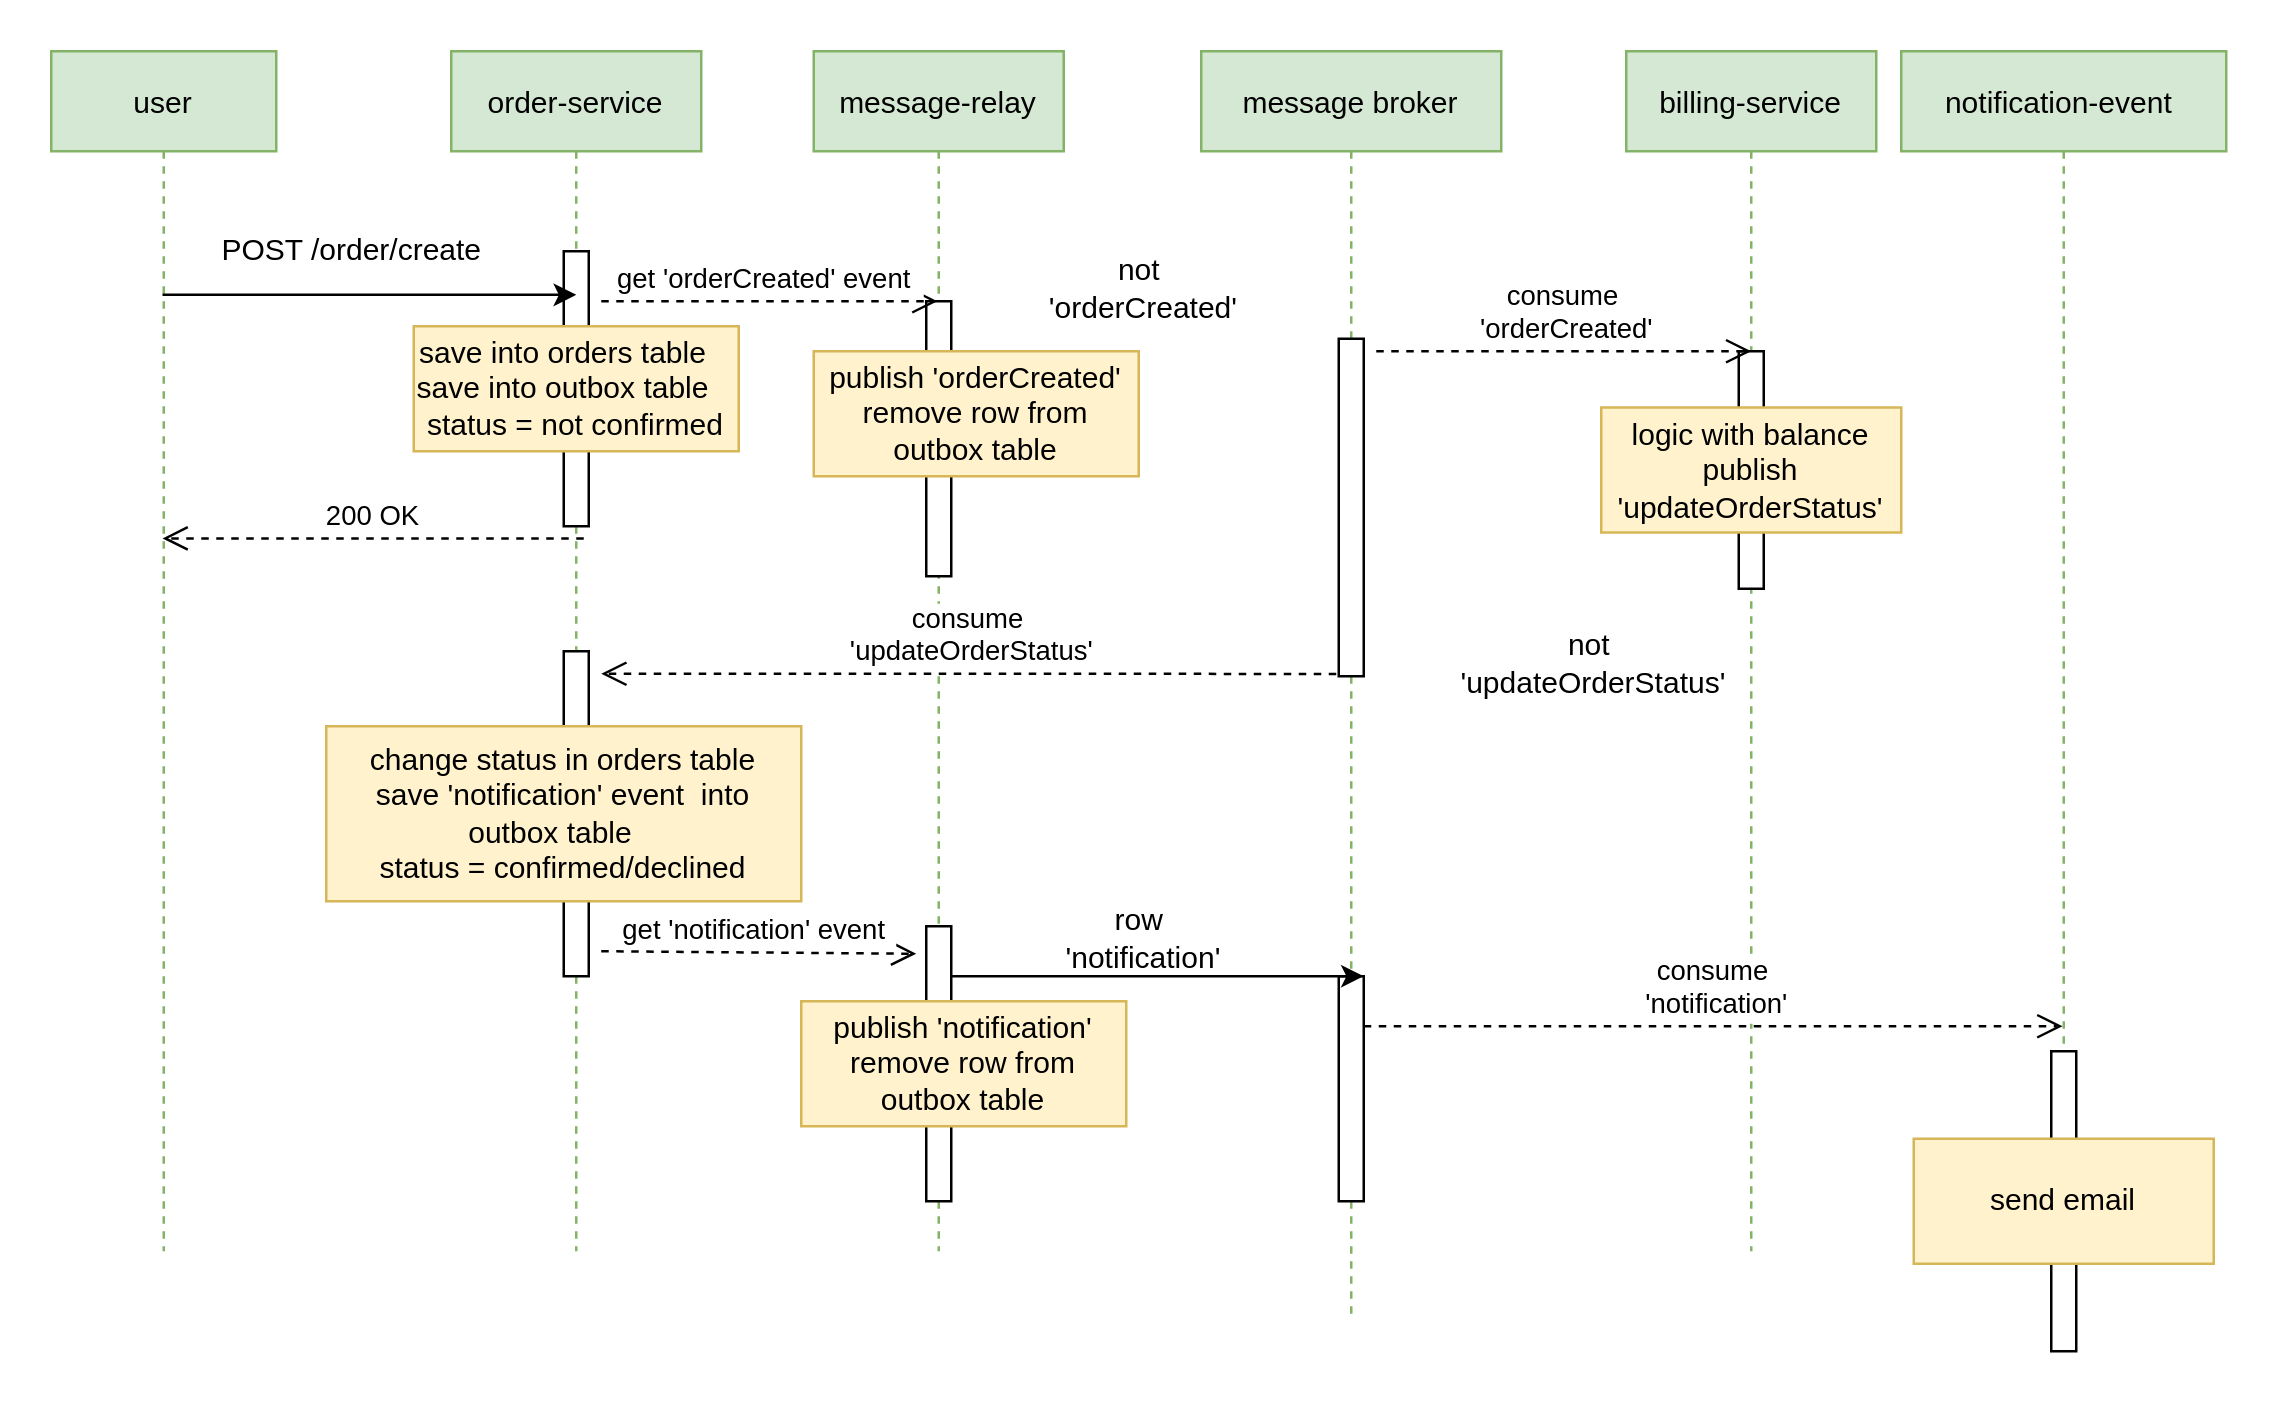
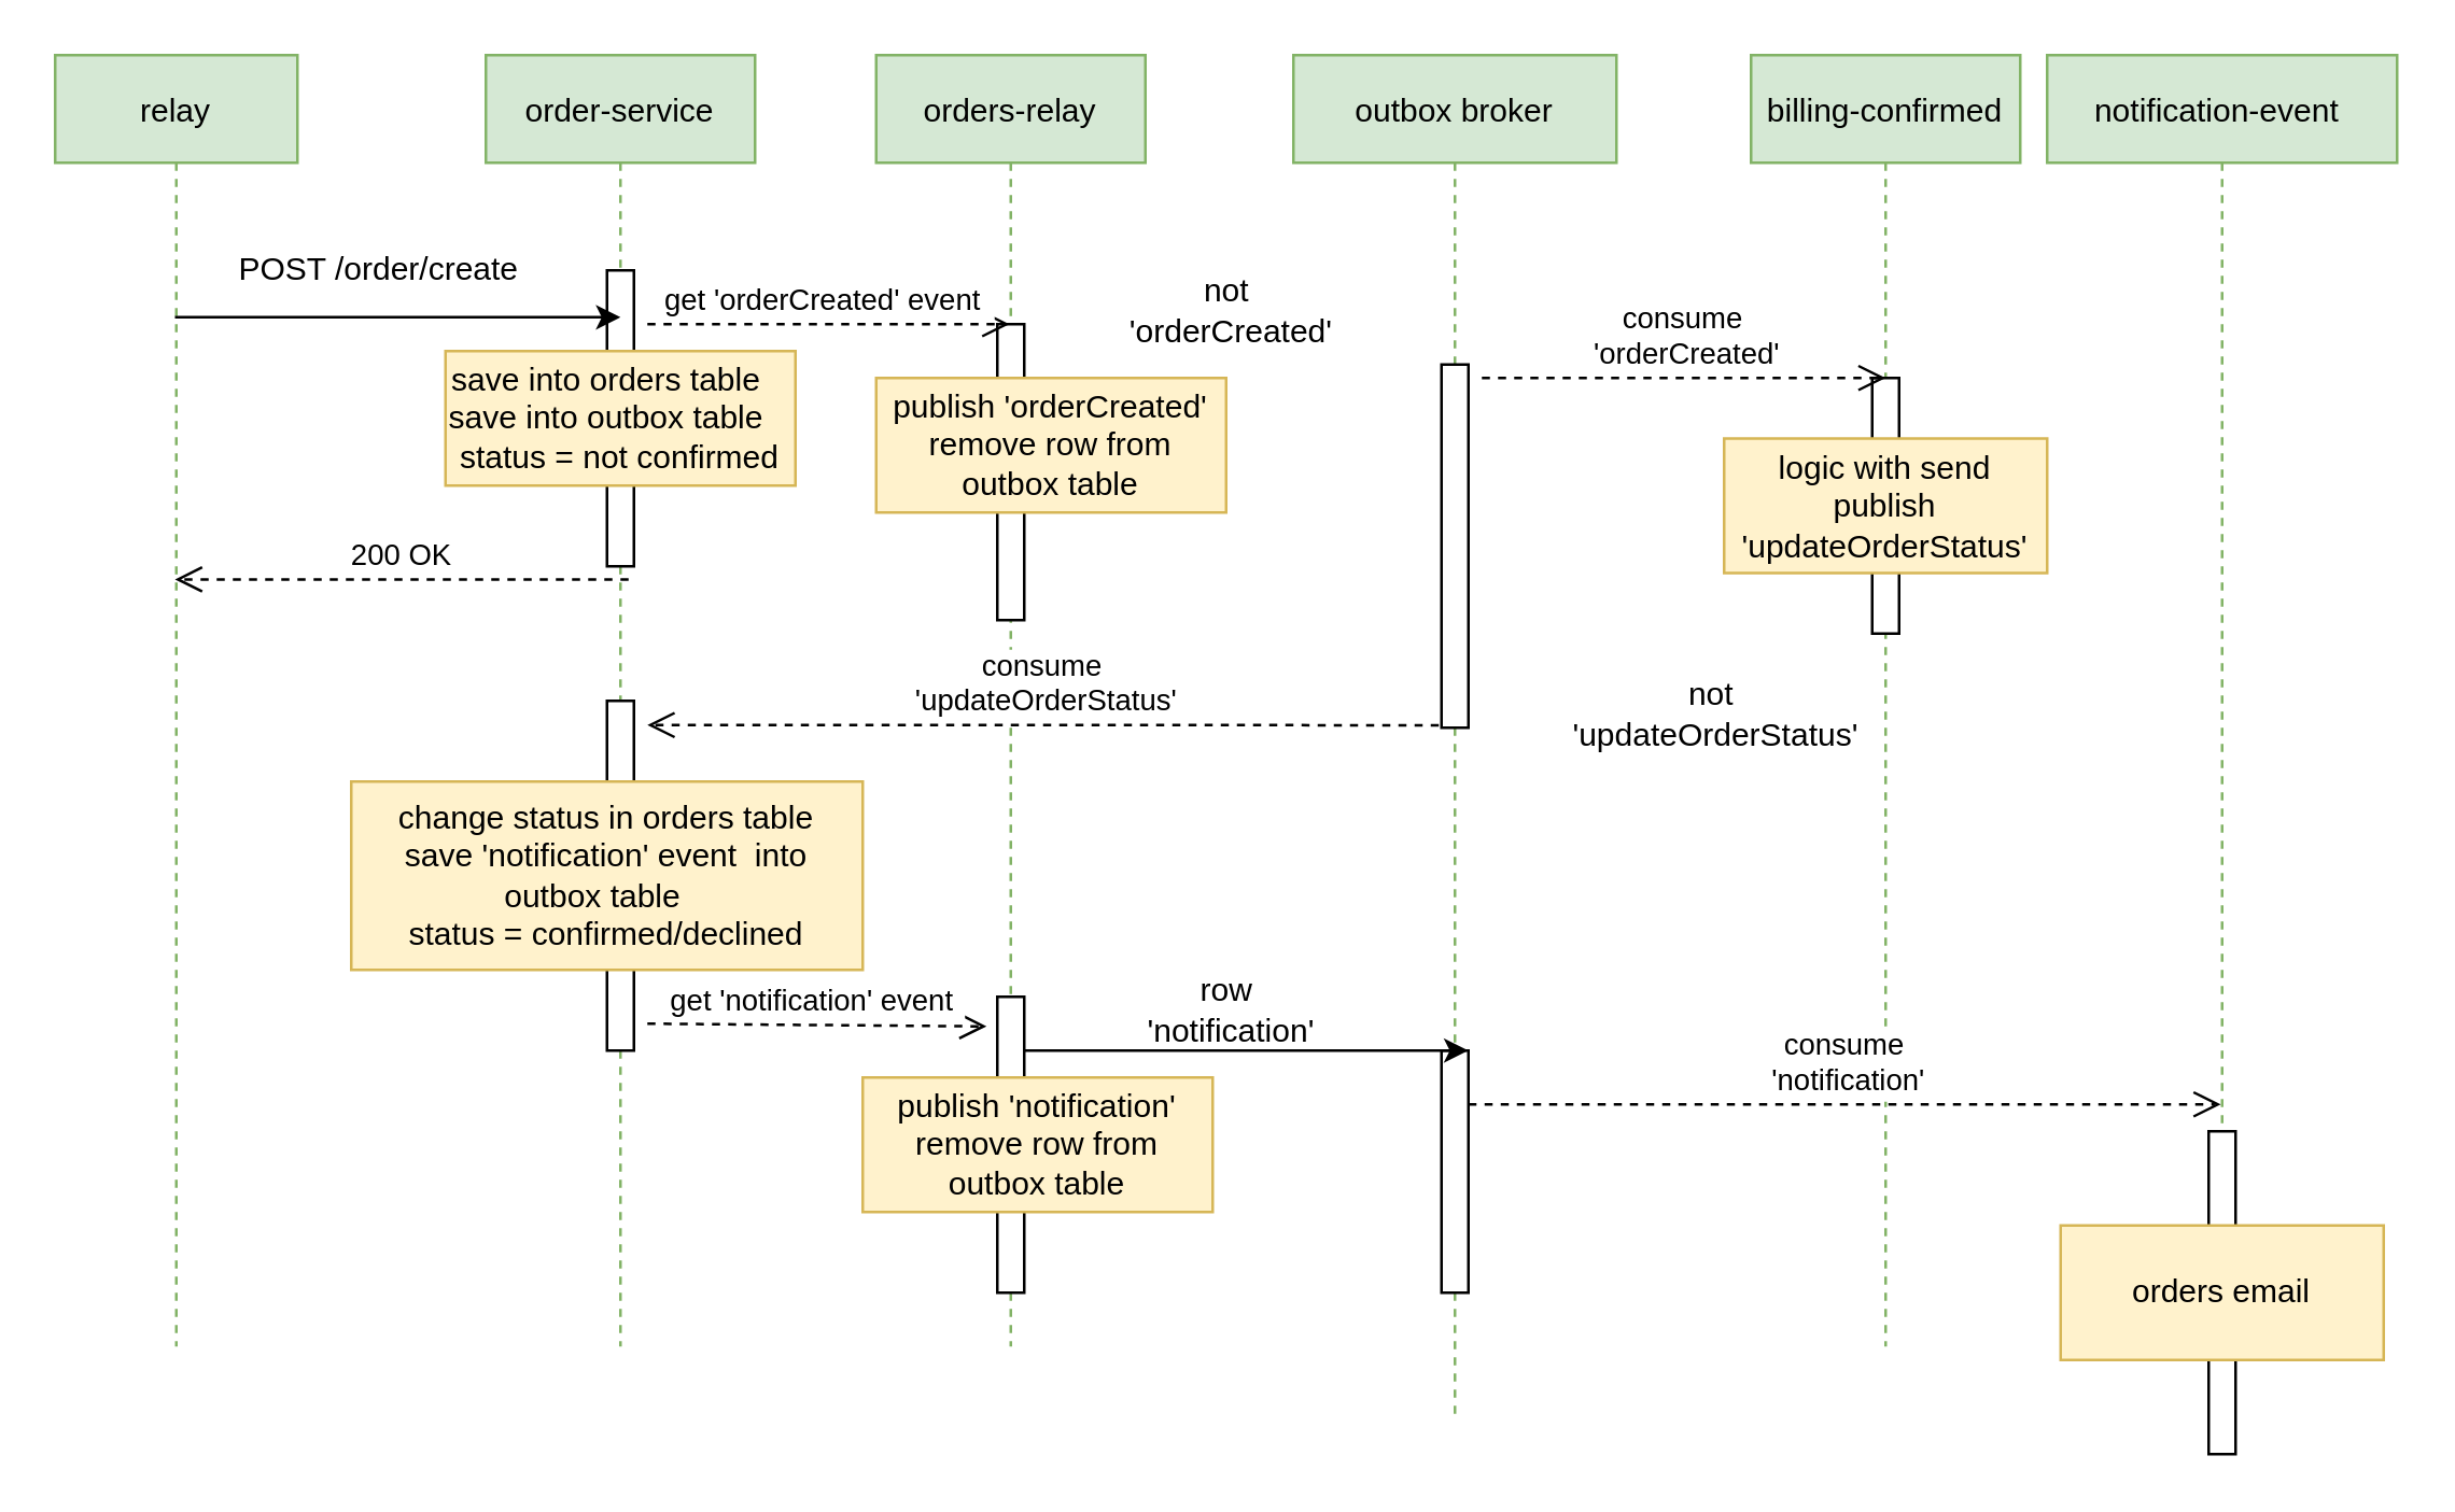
  <mxCell id="0" />
  <mxCell id="1" parent="0" />
- <mxCell id="2" value="billing-service" style="shape=umlLifeline;perimeter=lifelinePerimeter;container=1;collapsible=0;recursiveResize=0;rounded=0;shadow=0;strokeWidth=1;fillColor=#d5e8d4;strokeColor=#82b366;" vertex="1" parent="1"><mxGeometry x="650" y="20" width="100" height="480" as="geometry" /></mxCell>
+ <mxCell id="2" value="billing-confirmed" style="shape=umlLifeline;perimeter=lifelinePerimeter;container=1;collapsible=0;recursiveResize=0;rounded=0;shadow=0;strokeWidth=1;fillColor=#d5e8d4;strokeColor=#82b366;" vertex="1" parent="1"><mxGeometry x="650" y="20" width="100" height="480" as="geometry" /></mxCell>
  <mxCell id="3" value="" style="points=[];perimeter=orthogonalPerimeter;rounded=0;shadow=0;strokeWidth=1;" vertex="1" parent="2"><mxGeometry x="45" y="120" width="10" height="95" as="geometry" /></mxCell>
- <mxCell id="4" value="logic with balance&lt;br&gt;publish 'updateOrderStatus'" style="text;html=1;strokeColor=#d6b656;fillColor=#fff2cc;align=center;verticalAlign=middle;whiteSpace=wrap;rounded=0;" vertex="1" parent="2"><mxGeometry x="-10" y="142.5" width="120" height="50" as="geometry" /></mxCell>
+ <mxCell id="4" value="logic with send&lt;br&gt;publish 'updateOrderStatus'" style="text;html=1;strokeColor=#d6b656;fillColor=#fff2cc;align=center;verticalAlign=middle;whiteSpace=wrap;rounded=0;" vertex="1" parent="2"><mxGeometry x="-10" y="142.5" width="120" height="50" as="geometry" /></mxCell>
  <mxCell id="5" value="notification-event " style="shape=umlLifeline;perimeter=lifelinePerimeter;container=1;collapsible=0;recursiveResize=0;rounded=0;shadow=0;strokeWidth=1;fillColor=#d5e8d4;strokeColor=#82b366;" vertex="1" parent="1"><mxGeometry x="760" y="20" width="130" height="480" as="geometry" /></mxCell>
  <mxCell id="6" value="order-service " style="shape=umlLifeline;perimeter=lifelinePerimeter;container=1;collapsible=0;recursiveResize=0;rounded=0;shadow=0;strokeWidth=1;fillColor=#d5e8d4;strokeColor=#82b366;" vertex="1" parent="1"><mxGeometry x="180" y="20" width="100" height="480" as="geometry" /></mxCell>
  <mxCell id="7" value="" style="points=[];perimeter=orthogonalPerimeter;rounded=0;shadow=0;strokeWidth=1;" vertex="1" parent="6"><mxGeometry x="45" y="80" width="10" height="110" as="geometry" /></mxCell>
  <mxCell id="8" value="" style="points=[];perimeter=orthogonalPerimeter;rounded=0;shadow=0;strokeWidth=1;" vertex="1" parent="6"><mxGeometry x="45" y="240" width="10" height="130" as="geometry" /></mxCell>
- <mxCell id="9" value="user" style="shape=umlLifeline;perimeter=lifelinePerimeter;container=1;collapsible=0;recursiveResize=0;rounded=0;shadow=0;strokeWidth=1;fillColor=#d5e8d4;strokeColor=#82b366;" vertex="1" parent="1"><mxGeometry x="20" y="20" width="90" height="480" as="geometry" /></mxCell>
+ <mxCell id="9" value="relay" style="shape=umlLifeline;perimeter=lifelinePerimeter;container=1;collapsible=0;recursiveResize=0;rounded=0;shadow=0;strokeWidth=1;fillColor=#d5e8d4;strokeColor=#82b366;" vertex="1" parent="1"><mxGeometry x="20" y="20" width="90" height="480" as="geometry" /></mxCell>
  <mxCell id="10" value="POST /order/create" style="text;html=1;align=center;verticalAlign=middle;resizable=0;points=[];autosize=1;" vertex="1" parent="1"><mxGeometry x="80" y="90" width="120" height="20" as="geometry" /></mxCell>
  <mxCell id="11" value="200 OK" style="verticalAlign=bottom;endArrow=open;dashed=1;endSize=8;shadow=0;strokeWidth=1;exitX=0.53;exitY=0.406;exitDx=0;exitDy=0;exitPerimeter=0;" edge="1" parent="1" source="6" target="9"><mxGeometry relative="1" as="geometry"><mxPoint x="60" y="346" as="targetPoint" /><mxPoint x="450.5" y="320" as="sourcePoint" /><Array as="points" /></mxGeometry></mxCell>
  <mxCell id="12" value="" style="endArrow=classic;html=1;entryX=0.5;entryY=0.203;entryDx=0;entryDy=0;entryPerimeter=0;" edge="1" parent="1" source="9" target="6"><mxGeometry width="50" height="50" relative="1" as="geometry"><mxPoint x="66.98" y="266.16" as="sourcePoint" /><mxPoint x="471" y="264.4" as="targetPoint" /><Array as="points" /></mxGeometry></mxCell>
- <mxCell id="13" value="message broker" style="shape=umlLifeline;perimeter=lifelinePerimeter;container=1;collapsible=0;recursiveResize=0;rounded=0;shadow=0;strokeWidth=1;fillColor=#d5e8d4;strokeColor=#82b366;" vertex="1" parent="1"><mxGeometry x="480" y="20" width="120" height="505" as="geometry" /></mxCell>
+ <mxCell id="13" value="outbox broker" style="shape=umlLifeline;perimeter=lifelinePerimeter;container=1;collapsible=0;recursiveResize=0;rounded=0;shadow=0;strokeWidth=1;fillColor=#d5e8d4;strokeColor=#82b366;" vertex="1" parent="1"><mxGeometry x="480" y="20" width="120" height="505" as="geometry" /></mxCell>
  <mxCell id="14" value="" style="points=[];perimeter=orthogonalPerimeter;rounded=0;shadow=0;strokeWidth=1;" vertex="1" parent="13"><mxGeometry x="55" y="115" width="10" height="135" as="geometry" /></mxCell>
  <mxCell id="15" value="" style="points=[];perimeter=orthogonalPerimeter;rounded=0;shadow=0;strokeWidth=1;" vertex="1" parent="13"><mxGeometry x="55" y="370" width="10" height="90" as="geometry" /></mxCell>
  <mxCell id="16" value="consume&#10; 'orderCreated'" style="verticalAlign=bottom;endArrow=open;dashed=1;endSize=8;shadow=0;strokeWidth=1;" edge="1" parent="1"><mxGeometry relative="1" as="geometry"><mxPoint x="700" y="140" as="targetPoint" /><mxPoint x="550" y="140" as="sourcePoint" /></mxGeometry></mxCell>
  <mxCell id="17" value="save into orders table &amp;nbsp;&amp;nbsp;&lt;br&gt;save into outbox table &amp;nbsp;&amp;nbsp;&lt;br&gt;status = not confirmed" style="text;html=1;strokeColor=#d6b656;fillColor=#fff2cc;align=center;verticalAlign=middle;whiteSpace=wrap;rounded=0;" vertex="1" parent="1"><mxGeometry x="165" y="130" width="130" height="50" as="geometry" /></mxCell>
- <mxCell id="18" value="message-relay" style="shape=umlLifeline;perimeter=lifelinePerimeter;container=1;collapsible=0;recursiveResize=0;rounded=0;shadow=0;strokeWidth=1;fillColor=#d5e8d4;strokeColor=#82b366;" vertex="1" parent="1"><mxGeometry x="325" y="20" width="100" height="480" as="geometry" /></mxCell>
+ <mxCell id="18" value="orders-relay" style="shape=umlLifeline;perimeter=lifelinePerimeter;container=1;collapsible=0;recursiveResize=0;rounded=0;shadow=0;strokeWidth=1;fillColor=#d5e8d4;strokeColor=#82b366;" vertex="1" parent="1"><mxGeometry x="325" y="20" width="100" height="480" as="geometry" /></mxCell>
  <mxCell id="19" value="" style="points=[];perimeter=orthogonalPerimeter;rounded=0;shadow=0;strokeWidth=1;" vertex="1" parent="18"><mxGeometry x="45" y="100" width="10" height="110" as="geometry" /></mxCell>
  <mxCell id="20" value="get 'orderCreated' event " style="verticalAlign=bottom;endArrow=open;dashed=1;endSize=8;exitX=0.51;exitY=0.823;shadow=0;strokeWidth=1;exitDx=0;exitDy=0;exitPerimeter=0;" edge="1" parent="1" target="18"><mxGeometry relative="1" as="geometry"><mxPoint x="350" y="120" as="targetPoint" /><mxPoint x="240" y="120" as="sourcePoint" /></mxGeometry></mxCell>
  <mxCell id="21" value="not&lt;br&gt;&amp;nbsp;'orderCreated'" style="text;html=1;align=center;verticalAlign=middle;resizable=0;points=[];autosize=1;" vertex="1" parent="1"><mxGeometry x="410" y="100" width="90" height="30" as="geometry" /></mxCell>
  <mxCell id="22" value="&lt;span&gt;publish&amp;nbsp;&lt;/span&gt;&lt;span&gt;'orderCreated'&lt;br&gt;&lt;/span&gt;remove row from outbox table" style="text;html=1;strokeColor=#d6b656;fillColor=#fff2cc;align=center;verticalAlign=middle;whiteSpace=wrap;rounded=0;" vertex="1" parent="1"><mxGeometry x="325" y="140" width="130" height="50" as="geometry" /></mxCell>
  <mxCell id="23" value="not&lt;br&gt;&amp;nbsp;'updateOrderStatus'" style="text;html=1;align=center;verticalAlign=middle;resizable=0;points=[];autosize=1;" vertex="1" parent="1"><mxGeometry x="575" y="250" width="120" height="30" as="geometry" /></mxCell>
  <mxCell id="24" value="consume&#10; 'updateOrderStatus'" style="verticalAlign=bottom;endArrow=open;dashed=1;endSize=8;shadow=0;strokeWidth=1;exitX=-0.1;exitY=0.993;exitDx=0;exitDy=0;exitPerimeter=0;" edge="1" parent="1" source="14"><mxGeometry relative="1" as="geometry"><mxPoint x="240" y="269" as="targetPoint" /><mxPoint x="560" y="150" as="sourcePoint" /></mxGeometry></mxCell>
  <mxCell id="25" value="change status in orders table&lt;br&gt;save 'notification' event &amp;nbsp;into outbox table &amp;nbsp;&amp;nbsp;&lt;br&gt;status = confirmed/declined" style="text;html=1;strokeColor=#d6b656;fillColor=#fff2cc;align=center;verticalAlign=middle;whiteSpace=wrap;rounded=0;" vertex="1" parent="1"><mxGeometry x="130" y="290" width="190" height="70" as="geometry" /></mxCell>
  <mxCell id="26" value="get 'notification' event " style="verticalAlign=bottom;endArrow=open;dashed=1;endSize=8;exitX=0.51;exitY=0.823;shadow=0;strokeWidth=1;exitDx=0;exitDy=0;exitPerimeter=0;entryX=-0.4;entryY=0.1;entryDx=0;entryDy=0;entryPerimeter=0;" edge="1" parent="1" target="27"><mxGeometry relative="1" as="geometry"><mxPoint x="374.5" y="380" as="targetPoint" /><mxPoint x="240" y="380" as="sourcePoint" /></mxGeometry></mxCell>
  <mxCell id="27" value="" style="points=[];perimeter=orthogonalPerimeter;rounded=0;shadow=0;strokeWidth=1;" vertex="1" parent="1"><mxGeometry x="370" y="370" width="10" height="110" as="geometry" /></mxCell>
  <mxCell id="28" value="&lt;span&gt;publish&amp;nbsp;&lt;/span&gt;&lt;span&gt;'notification'&lt;br&gt;&lt;/span&gt;remove row from outbox table" style="text;html=1;strokeColor=#d6b656;fillColor=#fff2cc;align=center;verticalAlign=middle;whiteSpace=wrap;rounded=0;" vertex="1" parent="1"><mxGeometry x="320" y="400" width="130" height="50" as="geometry" /></mxCell>
  <mxCell id="29" value="" style="endArrow=classic;html=1;" edge="1" parent="1"><mxGeometry width="50" height="50" relative="1" as="geometry"><mxPoint x="380" y="390" as="sourcePoint" /><mxPoint x="545" y="390" as="targetPoint" /><Array as="points"><mxPoint x="475.5" y="390" /></Array></mxGeometry></mxCell>
  <mxCell id="30" value="row&lt;br&gt;&amp;nbsp;'notification'" style="text;html=1;align=center;verticalAlign=middle;resizable=0;points=[];autosize=1;" vertex="1" parent="1"><mxGeometry x="415" y="360" width="80" height="30" as="geometry" /></mxCell>
  <mxCell id="31" value="consume&#10; 'notification'" style="verticalAlign=bottom;endArrow=open;dashed=1;endSize=8;shadow=0;strokeWidth=1;" edge="1" parent="1" target="5"><mxGeometry relative="1" as="geometry"><mxPoint x="695" y="410" as="targetPoint" /><mxPoint x="545" y="410" as="sourcePoint" /></mxGeometry></mxCell>
  <mxCell id="32" value="" style="points=[];perimeter=orthogonalPerimeter;rounded=0;shadow=0;strokeWidth=1;" vertex="1" parent="1"><mxGeometry x="820" y="420" width="10" height="120" as="geometry" /></mxCell>
- <mxCell id="33" value="send email" style="text;html=1;strokeColor=#d6b656;fillColor=#fff2cc;align=center;verticalAlign=middle;whiteSpace=wrap;rounded=0;" vertex="1" parent="1"><mxGeometry x="765" y="455" width="120" height="50" as="geometry" /></mxCell>
+ <mxCell id="33" value="orders email" style="text;html=1;strokeColor=#d6b656;fillColor=#fff2cc;align=center;verticalAlign=middle;whiteSpace=wrap;rounded=0;" vertex="1" parent="1"><mxGeometry x="765" y="455" width="120" height="50" as="geometry" /></mxCell>
